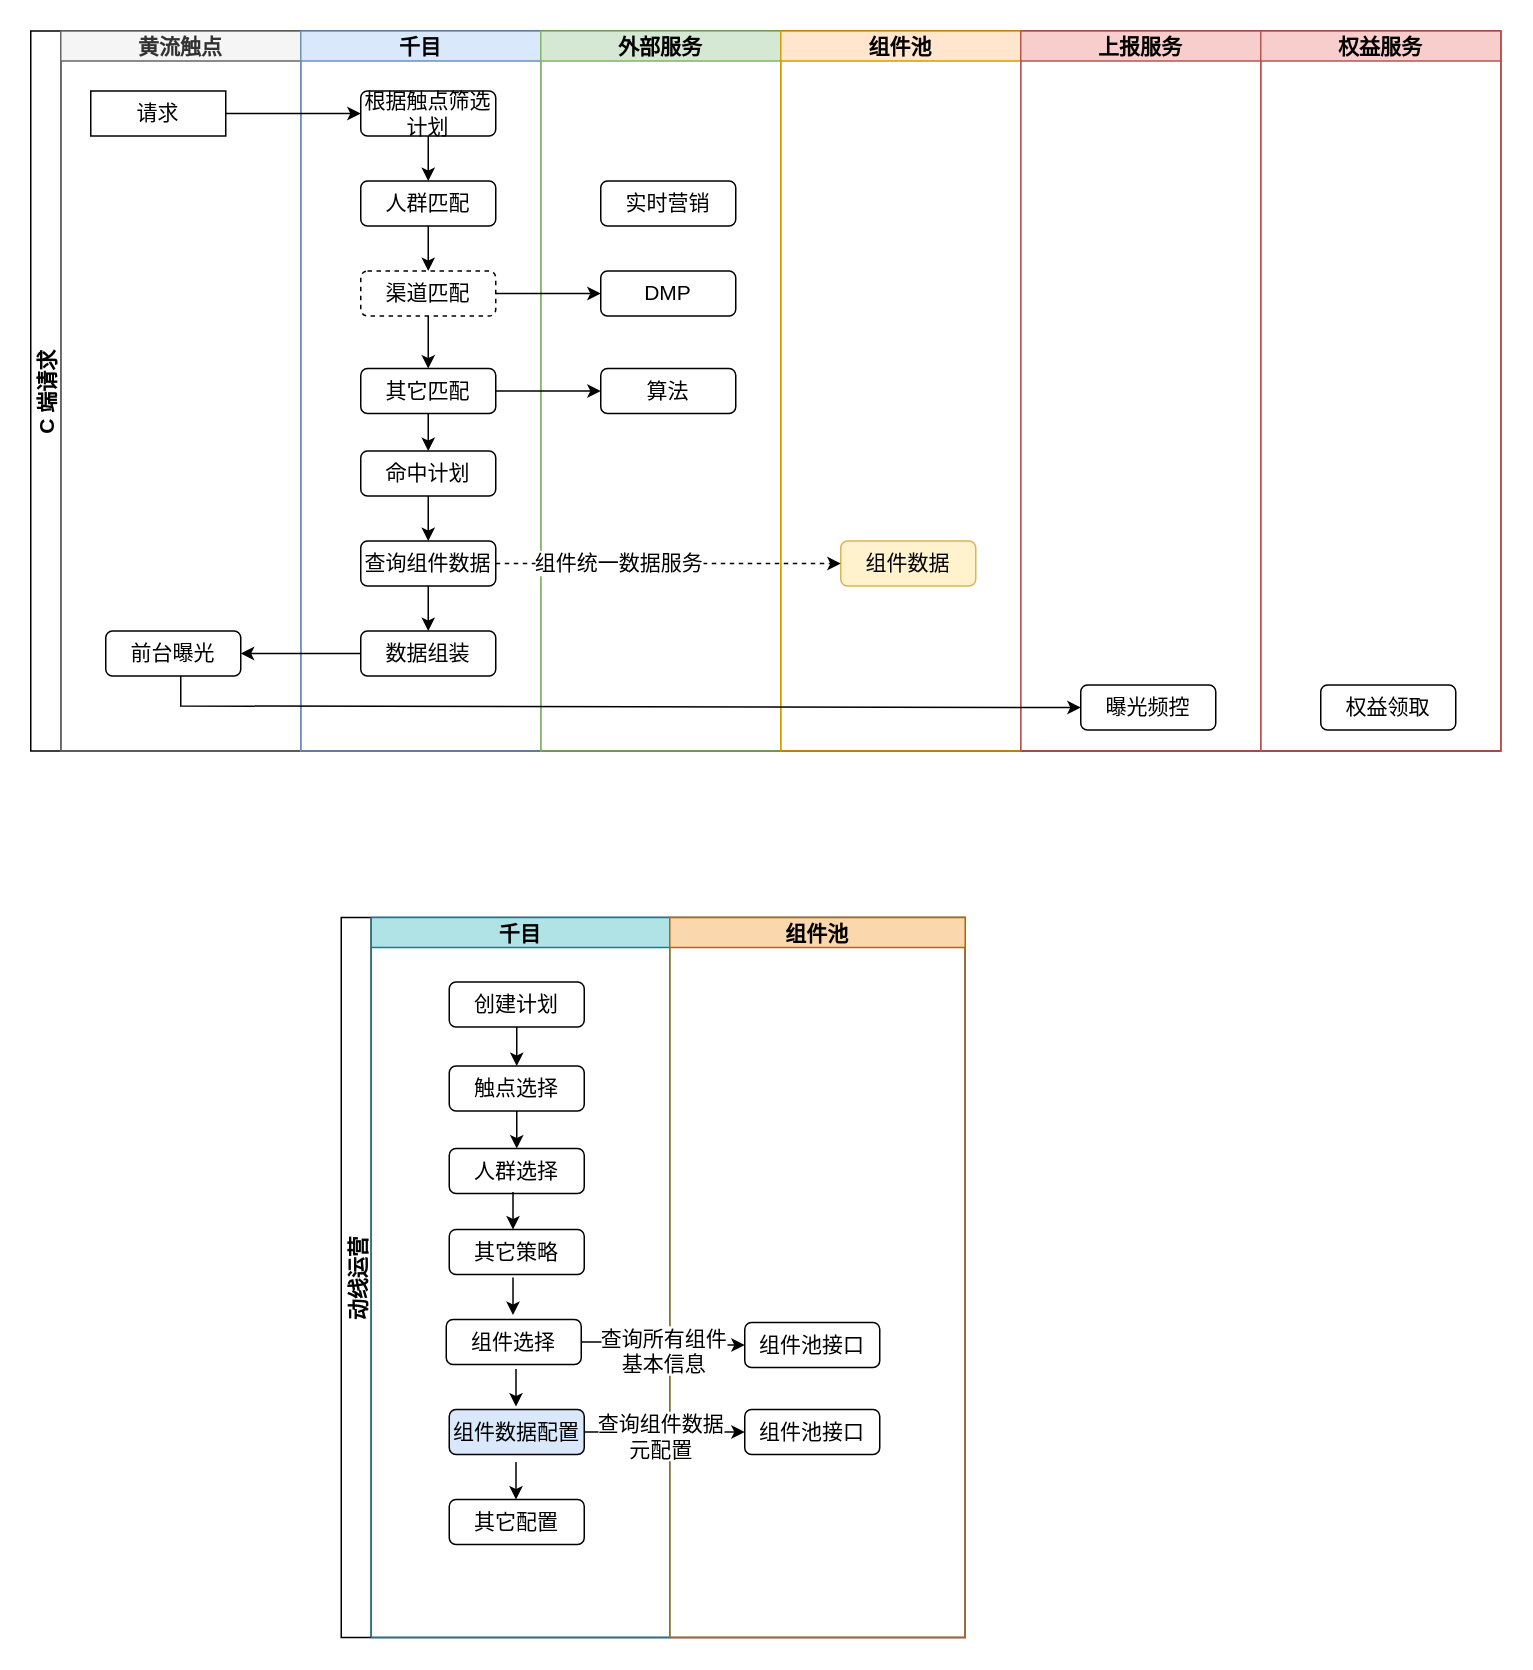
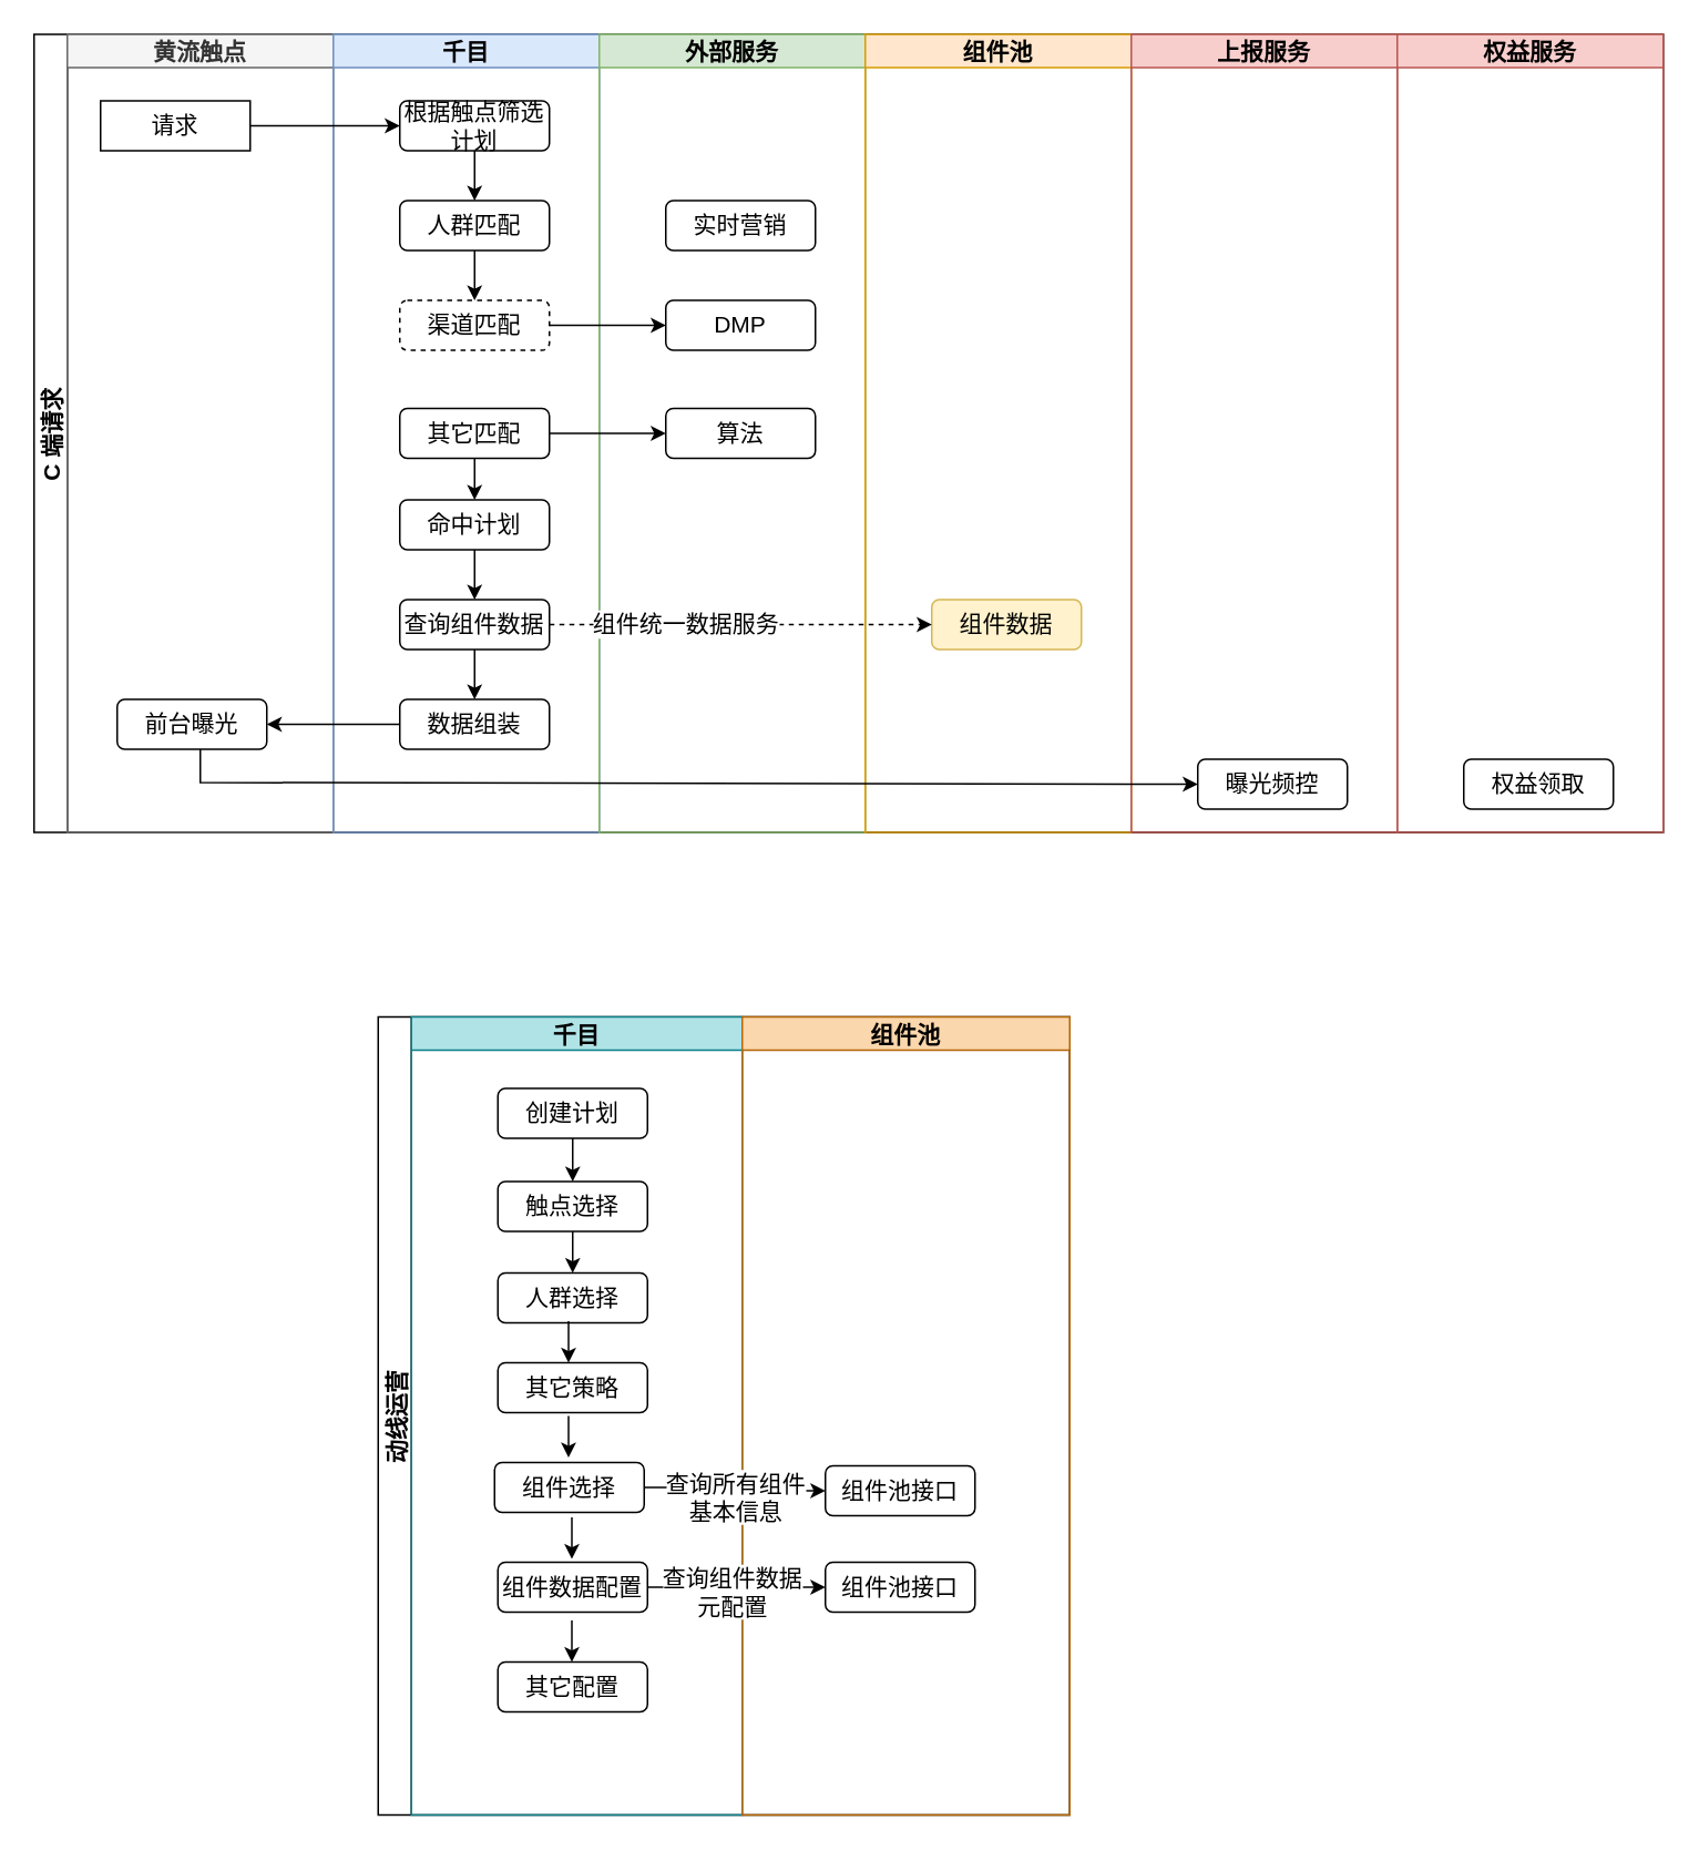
  <mxCell id="0" />
  <mxCell id="1" parent="0" />
  <mxCell id="2" value="C 端请求" style="swimlane;childLayout=stackLayout;resizeParent=1;resizeParentMax=0;startSize=20;horizontal=0;horizontalStack=1;fontSize=14;" parent="1" vertex="1"><mxGeometry x="20" y="20" width="980" height="480" as="geometry" /></mxCell>
  <mxCell id="3" value="黄流触点" style="swimlane;startSize=20;fillColor=#f5f5f5;fontColor=#333333;strokeColor=#666666;fontSize=14;" parent="2" vertex="1"><mxGeometry x="20" width="160" height="480" as="geometry" /></mxCell>
  <mxCell id="4" value="请求" style="whiteSpace=wrap;html=1;fontSize=14;rounded=0;" parent="3" vertex="1"><mxGeometry x="20" y="40" width="90" height="30" as="geometry" /></mxCell>
  <mxCell id="5" value="前台曝光" style="rounded=1;whiteSpace=wrap;html=1;fontSize=14;" parent="3" vertex="1"><mxGeometry x="30" y="400" width="90" height="30" as="geometry" /></mxCell>
  <mxCell id="6" value="千目" style="swimlane;startSize=20;fillColor=#dae8fc;strokeColor=#6c8ebf;fontSize=14;" parent="2" vertex="1"><mxGeometry x="180" width="160" height="480" as="geometry" /></mxCell>
  <mxCell id="7" value="" style="edgeStyle=orthogonalEdgeStyle;rounded=0;orthogonalLoop=1;jettySize=auto;html=1;entryX=0.5;entryY=0;entryDx=0;entryDy=0;fontSize=14;" parent="6" source="8" target="10" edge="1"><mxGeometry relative="1" as="geometry" /></mxCell>
  <mxCell id="8" value="根据触点筛选计划" style="rounded=1;whiteSpace=wrap;html=1;fontSize=14;" parent="6" vertex="1"><mxGeometry x="40" y="40" width="90" height="30" as="geometry" /></mxCell>
  <mxCell id="9" value="" style="edgeStyle=orthogonalEdgeStyle;rounded=0;orthogonalLoop=1;jettySize=auto;html=1;entryX=0.5;entryY=0;entryDx=0;entryDy=0;fontSize=14;" parent="6" source="10" target="12" edge="1"><mxGeometry relative="1" as="geometry" /></mxCell>
  <mxCell id="10" value="人群匹配" style="rounded=1;whiteSpace=wrap;html=1;fontSize=14;" parent="6" vertex="1"><mxGeometry x="40" y="100" width="90" height="30" as="geometry" /></mxCell>
- <mxCell id="11" value="" style="edgeStyle=orthogonalEdgeStyle;rounded=0;orthogonalLoop=1;jettySize=auto;html=1;entryX=0.5;entryY=0;entryDx=0;entryDy=0;fontSize=14;" parent="6" source="12" target="14" edge="1"><mxGeometry relative="1" as="geometry"><mxPoint x="60" y="210" as="targetPoint" /></mxGeometry></mxCell>
  <mxCell id="12" value="渠道匹配" style="rounded=1;whiteSpace=wrap;html=1;fontSize=14;dashed=1;" parent="6" vertex="1"><mxGeometry x="40" y="160" width="90" height="30" as="geometry" /></mxCell>
  <mxCell id="13" value="" style="edgeStyle=orthogonalEdgeStyle;rounded=0;orthogonalLoop=1;jettySize=auto;html=1;entryX=0.5;entryY=0;entryDx=0;entryDy=0;fontSize=14;" parent="6" source="14" target="16" edge="1"><mxGeometry relative="1" as="geometry" /></mxCell>
  <mxCell id="14" value="其它匹配" style="rounded=1;whiteSpace=wrap;html=1;fontSize=14;" parent="6" vertex="1"><mxGeometry x="40" y="225" width="90" height="30" as="geometry" /></mxCell>
  <mxCell id="15" value="" style="edgeStyle=orthogonalEdgeStyle;rounded=0;orthogonalLoop=1;jettySize=auto;html=1;fontSize=14;" parent="6" source="16" target="18" edge="1"><mxGeometry relative="1" as="geometry" /></mxCell>
  <mxCell id="16" value="命中计划" style="rounded=1;whiteSpace=wrap;html=1;fontSize=14;" parent="6" vertex="1"><mxGeometry x="40" y="280" width="90" height="30" as="geometry" /></mxCell>
  <mxCell id="17" value="" style="edgeStyle=orthogonalEdgeStyle;rounded=0;orthogonalLoop=1;jettySize=auto;html=1;fontSize=14;" parent="6" source="18" target="19" edge="1"><mxGeometry relative="1" as="geometry" /></mxCell>
  <mxCell id="18" value="查询组件数据" style="rounded=1;whiteSpace=wrap;html=1;fontSize=14;" parent="6" vertex="1"><mxGeometry x="40" y="340" width="90" height="30" as="geometry" /></mxCell>
  <mxCell id="19" value="数据组装" style="rounded=1;whiteSpace=wrap;html=1;fontSize=14;" parent="6" vertex="1"><mxGeometry x="40" y="400" width="90" height="30" as="geometry" /></mxCell>
  <mxCell id="20" value="外部服务" style="swimlane;startSize=20;fillColor=#d5e8d4;strokeColor=#82b366;fontSize=14;" parent="2" vertex="1"><mxGeometry x="340" width="160" height="480" as="geometry" /></mxCell>
  <mxCell id="21" value="实时营销" style="rounded=1;whiteSpace=wrap;html=1;fontSize=14;" parent="20" vertex="1"><mxGeometry x="40" y="100" width="90" height="30" as="geometry" /></mxCell>
  <mxCell id="22" value="DMP" style="rounded=1;whiteSpace=wrap;html=1;fontSize=14;" parent="20" vertex="1"><mxGeometry x="40" y="160" width="90" height="30" as="geometry" /></mxCell>
  <mxCell id="23" value="算法" style="rounded=1;whiteSpace=wrap;html=1;fontSize=14;" parent="20" vertex="1"><mxGeometry x="40" y="225" width="90" height="30" as="geometry" /></mxCell>
  <mxCell id="24" value="组件池" style="swimlane;startSize=20;fillColor=#ffe6cc;strokeColor=#d79b00;fontSize=14;" parent="2" vertex="1"><mxGeometry x="500" width="160" height="480" as="geometry" /></mxCell>
  <mxCell id="25" value="组件数据" style="rounded=1;whiteSpace=wrap;html=1;fillColor=#fff2cc;strokeColor=#d6b656;fontSize=14;" parent="24" vertex="1"><mxGeometry x="40" y="340" width="90" height="30" as="geometry" /></mxCell>
  <mxCell id="26" value="上报服务" style="swimlane;startSize=20;fillColor=#f8cecc;strokeColor=#b85450;fontSize=14;" parent="2" vertex="1"><mxGeometry x="660" width="160" height="480" as="geometry" /></mxCell>
  <mxCell id="27" value="曝光频控" style="rounded=1;whiteSpace=wrap;html=1;fontSize=14;" parent="26" vertex="1"><mxGeometry x="40" y="436" width="90" height="30" as="geometry" /></mxCell>
  <mxCell id="28" value="权益服务" style="swimlane;startSize=20;fillColor=#f8cecc;strokeColor=#b85450;fontSize=14;" vertex="1" parent="2"><mxGeometry x="820" width="160" height="480" as="geometry" /></mxCell>
  <mxCell id="29" value="权益领取" style="rounded=1;whiteSpace=wrap;html=1;fontSize=14;" vertex="1" parent="28"><mxGeometry x="40" y="436" width="90" height="30" as="geometry" /></mxCell>
  <mxCell id="30" value="" style="edgeStyle=orthogonalEdgeStyle;rounded=0;orthogonalLoop=1;jettySize=auto;html=1;fontSize=14;" parent="2" source="4" target="8" edge="1"><mxGeometry relative="1" as="geometry" /></mxCell>
  <mxCell id="31" style="edgeStyle=orthogonalEdgeStyle;rounded=0;orthogonalLoop=1;jettySize=auto;html=1;fontSize=14;" parent="2" source="12" target="22" edge="1"><mxGeometry relative="1" as="geometry" /></mxCell>
  <mxCell id="32" value="" style="edgeStyle=orthogonalEdgeStyle;rounded=0;orthogonalLoop=1;jettySize=auto;html=1;fontSize=14;" parent="2" source="14" target="23" edge="1"><mxGeometry relative="1" as="geometry" /></mxCell>
  <mxCell id="33" value="" style="edgeStyle=orthogonalEdgeStyle;rounded=0;orthogonalLoop=1;jettySize=auto;html=1;fontSize=14;" parent="2" source="19" target="5" edge="1"><mxGeometry relative="1" as="geometry" /></mxCell>
  <mxCell id="34" style="edgeStyle=orthogonalEdgeStyle;rounded=0;orthogonalLoop=1;jettySize=auto;html=1;entryX=0;entryY=0.5;entryDx=0;entryDy=0;fontSize=14;dashed=1;" parent="2" source="18" target="25" edge="1"><mxGeometry relative="1" as="geometry" /></mxCell>
  <mxCell id="35" value="组件统一数据服务" style="edgeLabel;html=1;align=center;verticalAlign=middle;resizable=0;points=[];fontSize=14;" parent="34" vertex="1" connectable="0"><mxGeometry relative="1" as="geometry"><mxPoint x="-34" y="-1" as="offset" /></mxGeometry></mxCell>
  <mxCell id="36" style="edgeStyle=orthogonalEdgeStyle;rounded=0;orthogonalLoop=1;jettySize=auto;html=1;entryX=0;entryY=0.5;entryDx=0;entryDy=0;fontSize=14;" parent="2" source="5" target="27" edge="1"><mxGeometry relative="1" as="geometry"><Array as="points"><mxPoint x="100" y="450" /><mxPoint x="700" y="450" /></Array></mxGeometry></mxCell>
  <mxCell id="37" value="动线运营" style="swimlane;childLayout=stackLayout;resizeParent=1;resizeParentMax=0;startSize=20;horizontal=0;horizontalStack=1;fontSize=14;" parent="1" vertex="1"><mxGeometry x="227" y="611" width="416" height="480" as="geometry" /></mxCell>
  <mxCell id="38" value="千目" style="swimlane;startSize=20;fontSize=14;fillColor=#b0e3e6;strokeColor=#0e8088;" parent="37" vertex="1"><mxGeometry x="20" width="199" height="480" as="geometry" /></mxCell>
  <mxCell id="39" value="" style="edgeStyle=orthogonalEdgeStyle;rounded=0;orthogonalLoop=1;jettySize=auto;html=1;fontSize=14;entryX=0.5;entryY=0;entryDx=0;entryDy=0;" parent="38" source="40" target="42" edge="1"><mxGeometry relative="1" as="geometry" /></mxCell>
  <mxCell id="40" value="创建计划" style="rounded=1;whiteSpace=wrap;html=1;fontSize=14;" parent="38" vertex="1"><mxGeometry x="52" y="43" width="90" height="30" as="geometry" /></mxCell>
  <mxCell id="41" value="" style="edgeStyle=orthogonalEdgeStyle;rounded=0;orthogonalLoop=1;jettySize=auto;html=1;fontSize=14;" parent="38" source="42" target="43" edge="1"><mxGeometry relative="1" as="geometry" /></mxCell>
  <mxCell id="42" value="触点选择" style="rounded=1;whiteSpace=wrap;html=1;fontSize=14;" parent="38" vertex="1"><mxGeometry x="52" y="99" width="90" height="30" as="geometry" /></mxCell>
  <mxCell id="43" value="人群选择" style="rounded=1;whiteSpace=wrap;html=1;fontSize=14;" parent="38" vertex="1"><mxGeometry x="52" y="154" width="90" height="30" as="geometry" /></mxCell>
  <mxCell id="44" value="其它策略" style="rounded=1;whiteSpace=wrap;html=1;fontSize=14;" parent="38" vertex="1"><mxGeometry x="52" y="208" width="90" height="30" as="geometry" /></mxCell>
  <mxCell id="45" value="组件选择" style="rounded=1;whiteSpace=wrap;html=1;fontSize=14;" parent="38" vertex="1"><mxGeometry x="50" y="268" width="90" height="30" as="geometry" /></mxCell>
- <mxCell id="46" value="组件数据配置" style="rounded=1;whiteSpace=wrap;html=1;fontSize=14;fillColor=#dae8fc;" parent="38" vertex="1"><mxGeometry x="52" y="328" width="90" height="30" as="geometry" /></mxCell>
+ <mxCell id="46" value="组件数据配置" style="rounded=1;whiteSpace=wrap;html=1;fontSize=14;" parent="38" vertex="1"><mxGeometry x="52" y="328" width="90" height="30" as="geometry" /></mxCell>
  <mxCell id="47" value="其它配置" style="rounded=1;whiteSpace=wrap;html=1;fontSize=14;" parent="38" vertex="1"><mxGeometry x="52" y="388" width="90" height="30" as="geometry" /></mxCell>
  <mxCell id="48" value="" style="edgeStyle=orthogonalEdgeStyle;rounded=0;orthogonalLoop=1;jettySize=auto;html=1;fontSize=14;" parent="38" edge="1"><mxGeometry relative="1" as="geometry"><mxPoint x="94.5" y="183" as="sourcePoint" /><mxPoint x="94.5" y="208" as="targetPoint" /></mxGeometry></mxCell>
  <mxCell id="49" value="" style="edgeStyle=orthogonalEdgeStyle;rounded=0;orthogonalLoop=1;jettySize=auto;html=1;fontSize=14;" parent="38" edge="1"><mxGeometry relative="1" as="geometry"><mxPoint x="94.5" y="240" as="sourcePoint" /><mxPoint x="94.5" y="265" as="targetPoint" /></mxGeometry></mxCell>
  <mxCell id="50" value="" style="edgeStyle=orthogonalEdgeStyle;rounded=0;orthogonalLoop=1;jettySize=auto;html=1;fontSize=14;" parent="38" edge="1"><mxGeometry relative="1" as="geometry"><mxPoint x="96.5" y="301" as="sourcePoint" /><mxPoint x="96.5" y="326" as="targetPoint" /><Array as="points"><mxPoint x="96.5" y="310" /><mxPoint x="96.5" y="310" /></Array></mxGeometry></mxCell>
  <mxCell id="51" value="" style="edgeStyle=orthogonalEdgeStyle;rounded=0;orthogonalLoop=1;jettySize=auto;html=1;fontSize=14;" parent="38" edge="1"><mxGeometry relative="1" as="geometry"><mxPoint x="96.5" y="363" as="sourcePoint" /><mxPoint x="96.5" y="388" as="targetPoint" /><Array as="points"><mxPoint x="96.5" y="372" /><mxPoint x="96.5" y="372" /></Array></mxGeometry></mxCell>
  <mxCell id="52" value="组件池" style="swimlane;startSize=20;fontSize=14;fillColor=#fad7ac;strokeColor=#b46504;" parent="37" vertex="1"><mxGeometry x="219" width="197" height="480" as="geometry" /></mxCell>
  <mxCell id="53" value="组件池接口" style="rounded=1;whiteSpace=wrap;html=1;fontSize=14;" parent="52" vertex="1"><mxGeometry x="50" y="270" width="90" height="30" as="geometry" /></mxCell>
  <mxCell id="54" value="组件池接口" style="rounded=1;whiteSpace=wrap;html=1;fontSize=14;" parent="52" vertex="1"><mxGeometry x="50" y="328" width="90" height="30" as="geometry" /></mxCell>
  <mxCell id="55" style="edgeStyle=orthogonalEdgeStyle;rounded=0;orthogonalLoop=1;jettySize=auto;html=1;entryX=0;entryY=0.5;entryDx=0;entryDy=0;fontSize=14;" parent="37" source="45" target="53" edge="1"><mxGeometry relative="1" as="geometry" /></mxCell>
  <mxCell id="56" value="查询所有组件&lt;br&gt;基本信息" style="edgeLabel;html=1;align=center;verticalAlign=middle;resizable=0;points=[];fontSize=14;" parent="55" vertex="1" connectable="0"><mxGeometry x="0.098" y="-2" relative="1" as="geometry"><mxPoint x="-5" y="1" as="offset" /></mxGeometry></mxCell>
  <mxCell id="57" style="edgeStyle=orthogonalEdgeStyle;rounded=0;orthogonalLoop=1;jettySize=auto;html=1;entryX=0;entryY=0.5;entryDx=0;entryDy=0;fontSize=14;" parent="37" source="46" target="54" edge="1"><mxGeometry relative="1" as="geometry" /></mxCell>
  <mxCell id="58" value="查询组件数据&lt;br&gt;元配置" style="edgeLabel;html=1;align=center;verticalAlign=middle;resizable=0;points=[];fontSize=14;" parent="57" vertex="1" connectable="0"><mxGeometry x="-0.191" relative="1" as="geometry"><mxPoint x="7" y="2" as="offset" /></mxGeometry></mxCell>
